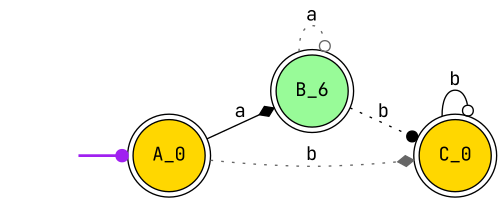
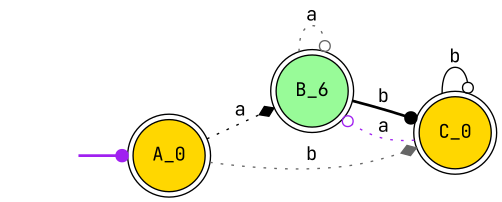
  digraph {
    fontname="JetBrains Mono"
    rankdir=LR
    node [fontname="JetBrains Mono" style=filled fillcolor=gold shape=doublecircle]
    edge [arrowhead=odot color=black fontname="JetBrains Mono" style=dotted]
    n1 [label=I style=invis fillcolor="" shape=""]
    A_0
    n3 [fillcolor=palegreen label=B_6]
    C_0
    n1 -> A_0 [arrowhead=dot color=purple style=bold]
-   A_0 -> n3 [arrowhead=diamond label=a style=solid]
+   A_0 -> n3 [arrowhead=diamond label=a]
    A_0 -> C_0 [arrowhead=diamond color=gray40 label=b]
    n3 -> n3 [color=gray40 label=a]
-   n3 -> C_0 [arrowhead=dot label=b]
+   n3 -> C_0 [arrowhead=dot label=b style=bold]
+   C_0 -> n3 [color=purple label=a]
    C_0 -> C_0 [label=b style=solid]
  }
